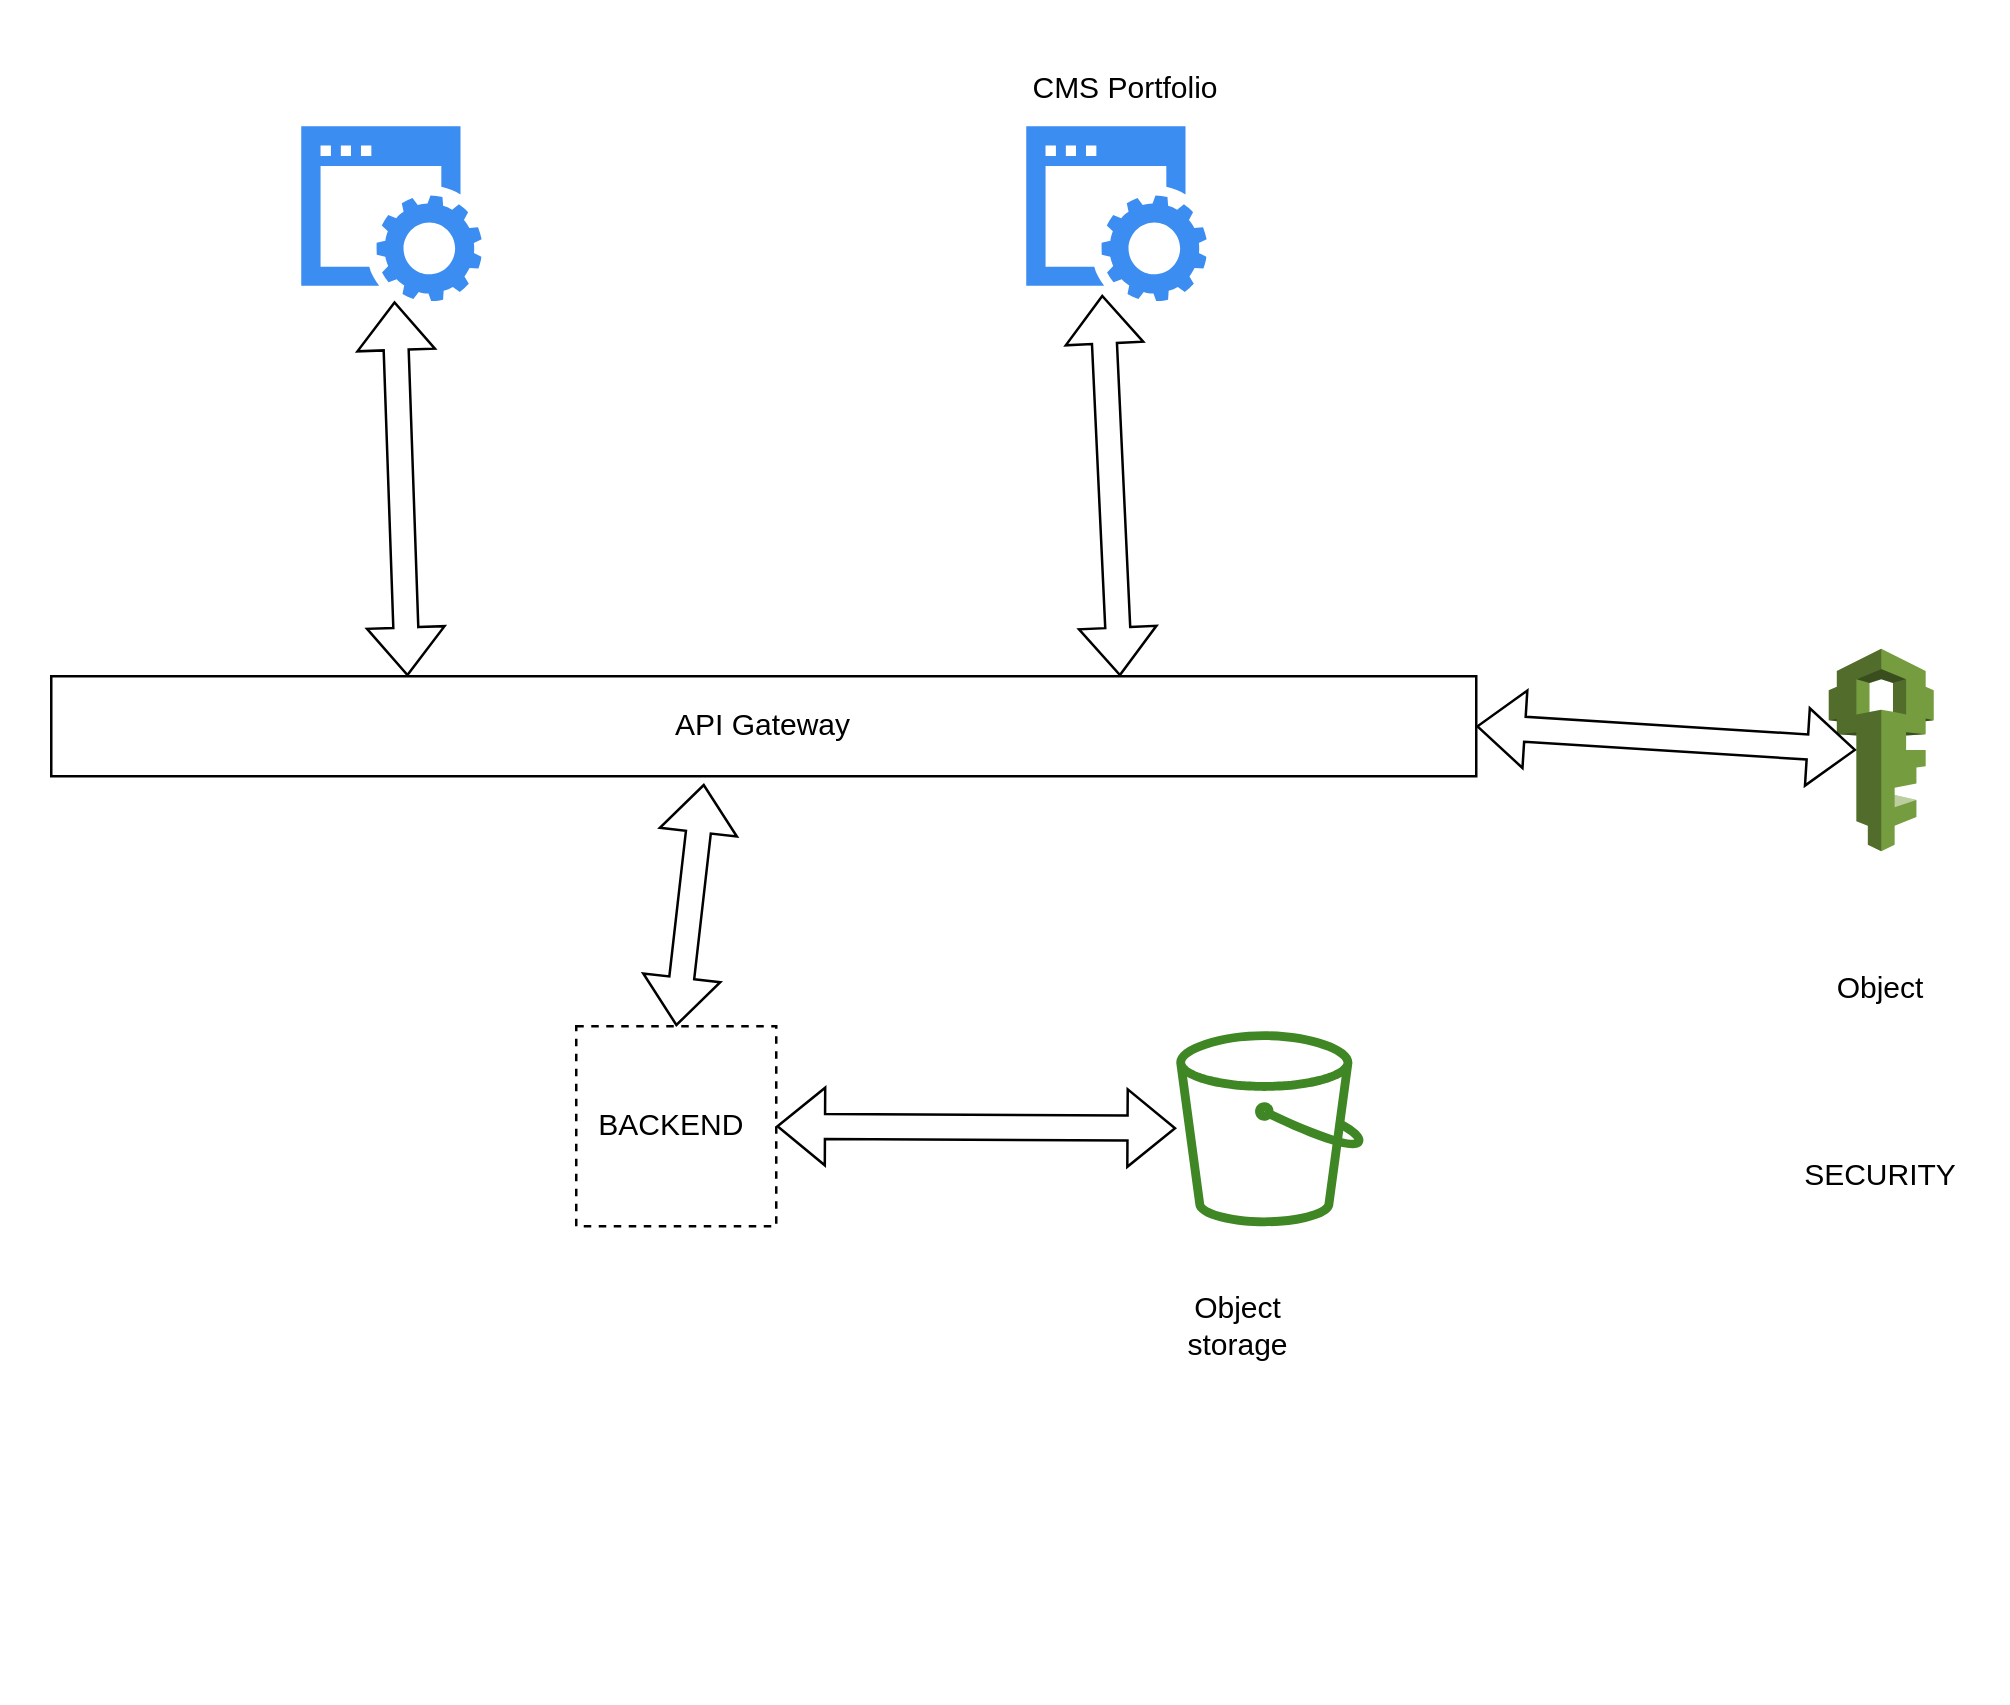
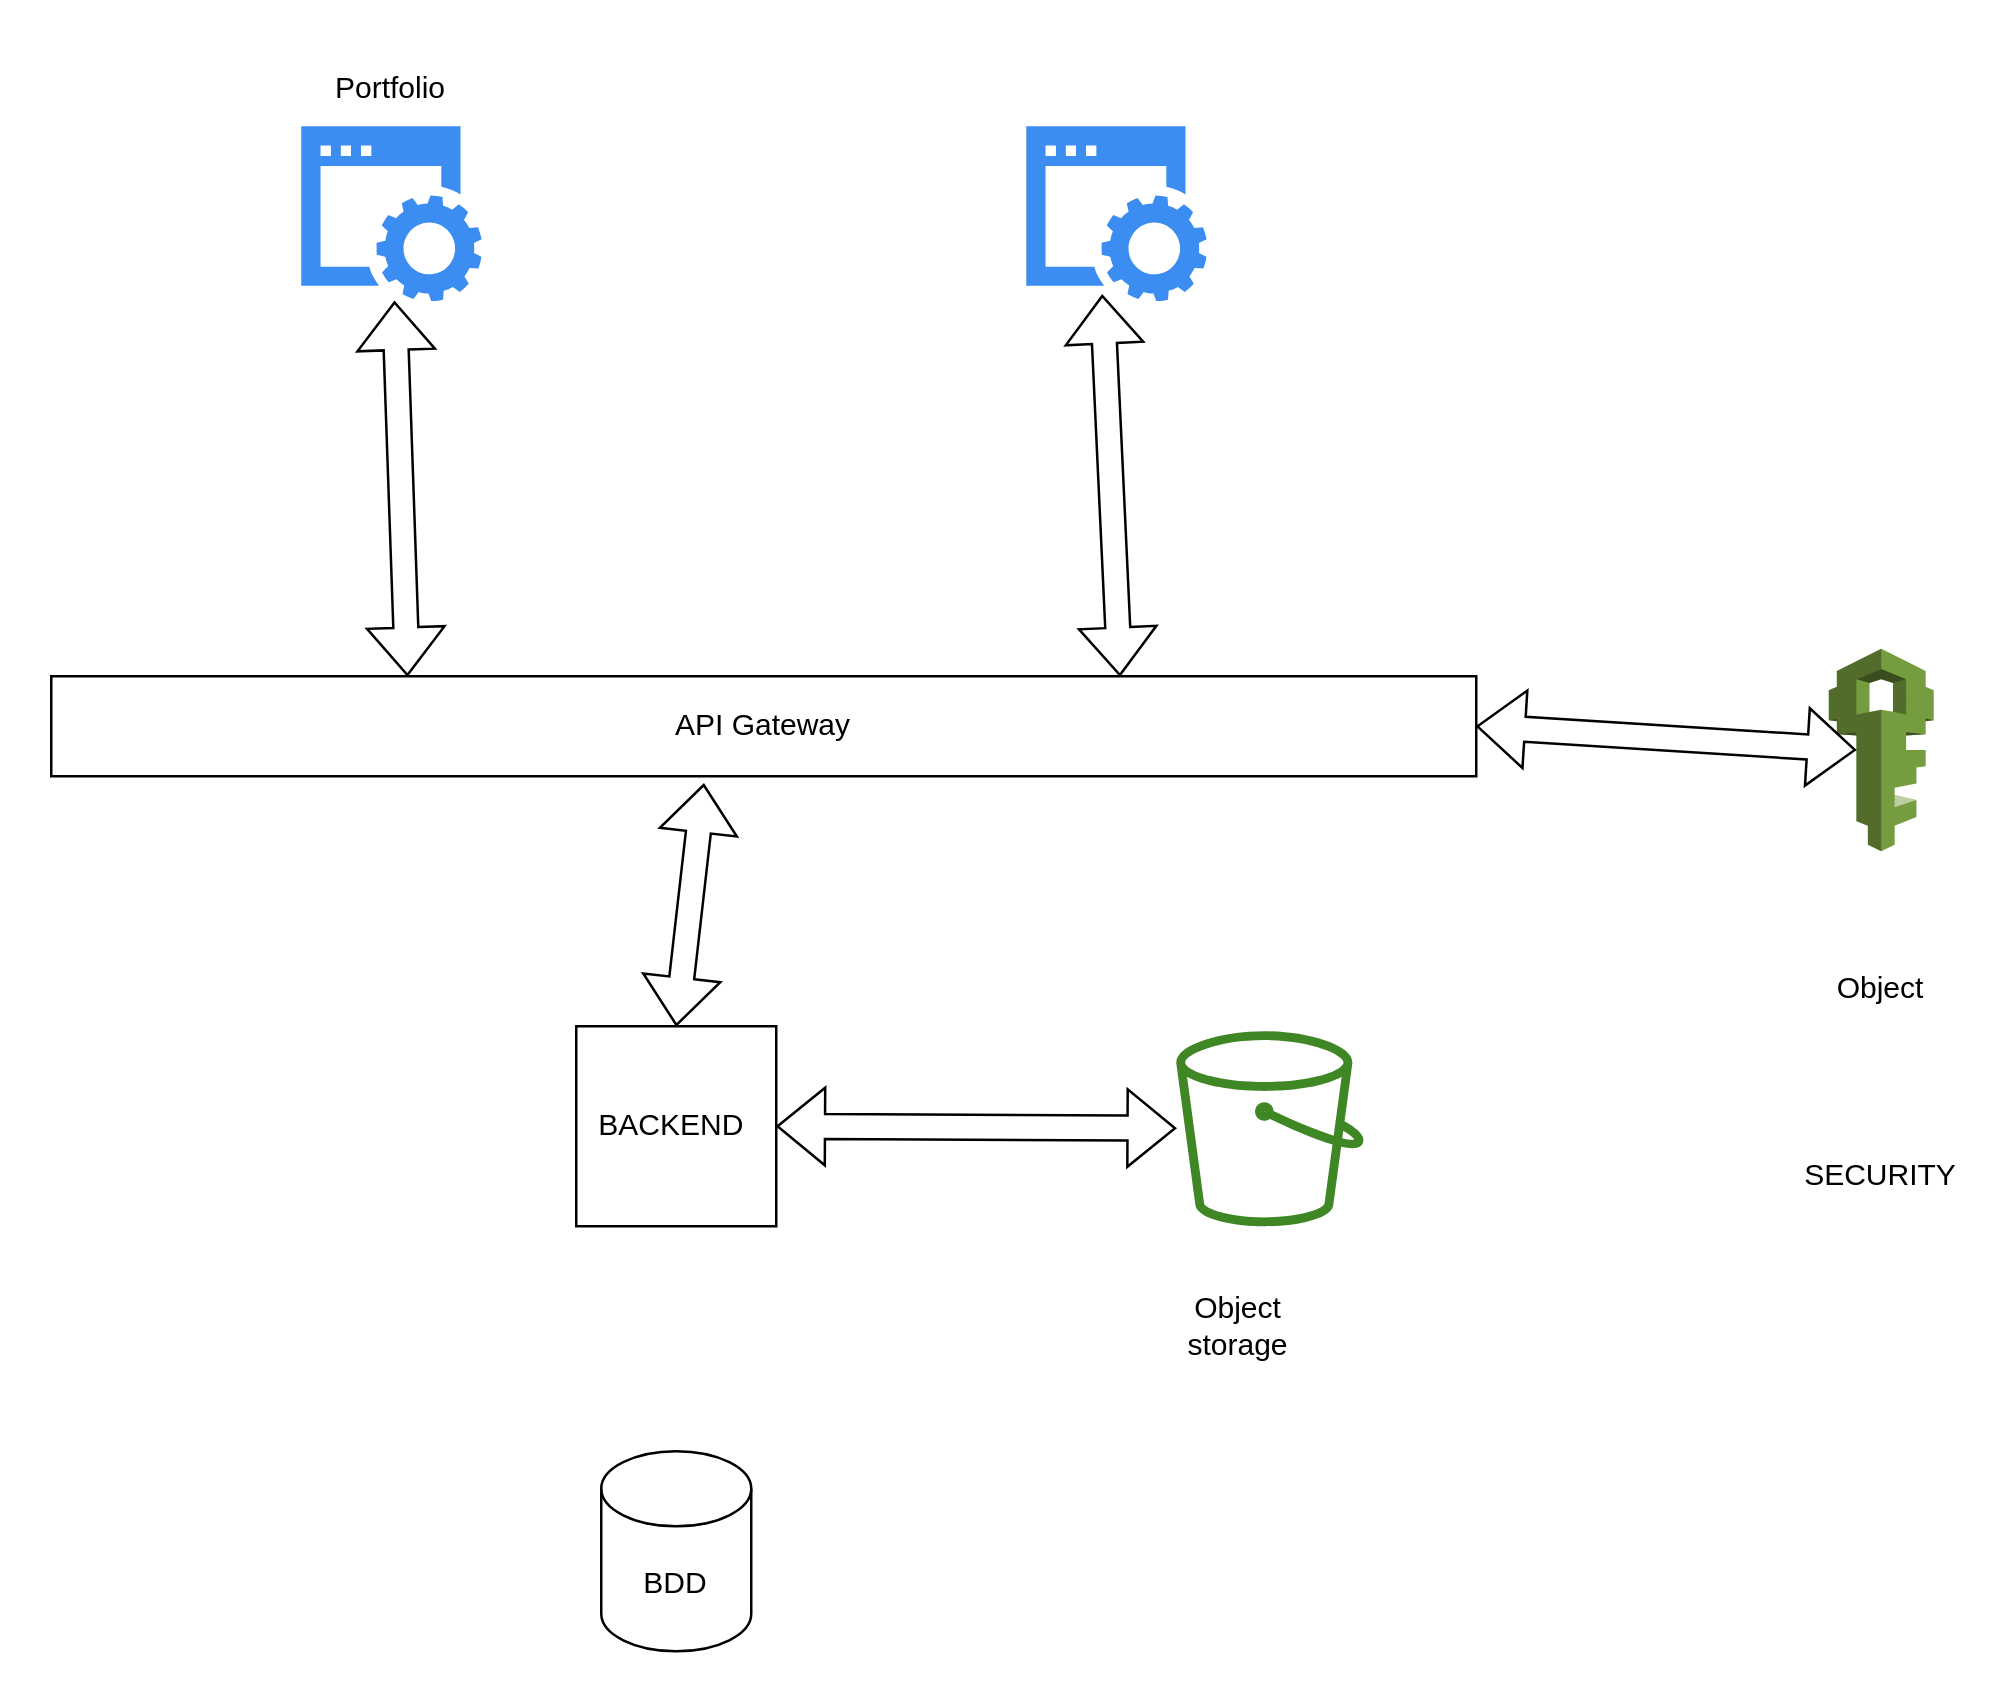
  <mxCell id="0" />
  <mxCell id="1" parent="0" />
  <mxCell id="2" value="API Gateway" style="rounded=0;whiteSpace=wrap;html=1;" vertex="1" parent="1"><mxGeometry x="20" y="270" width="570" height="40" as="geometry" /></mxCell>
- <mxCell id="3" value="BACKEND&amp;nbsp;" style="whiteSpace=wrap;html=1;aspect=fixed;dashed=1;" vertex="1" parent="1"><mxGeometry x="230" y="410" width="80" height="80" as="geometry" /></mxCell>
+ <mxCell id="3" value="BACKEND&amp;nbsp;" style="whiteSpace=wrap;html=1;aspect=fixed;" vertex="1" parent="1"><mxGeometry x="230" y="410" width="80" height="80" as="geometry" /></mxCell>
+ <mxCell id="4" value="BDD" style="shape=cylinder3;whiteSpace=wrap;html=1;boundedLbl=1;backgroundOutline=1;size=15;" vertex="1" parent="1"><mxGeometry x="240" y="580" width="60" height="80" as="geometry" /></mxCell>
  <mxCell id="5" value="" style="sketch=0;outlineConnect=0;fontColor=#232F3E;gradientColor=none;fillColor=#3F8624;strokeColor=none;dashed=0;verticalLabelPosition=bottom;verticalAlign=top;align=center;html=1;fontSize=12;fontStyle=0;aspect=fixed;pointerEvents=1;shape=mxgraph.aws4.bucket;" vertex="1" parent="1"><mxGeometry x="470" y="412" width="75" height="78" as="geometry" /></mxCell>
  <mxCell id="6" value="" style="shape=flexArrow;endArrow=classic;startArrow=classic;html=1;rounded=0;exitX=1;exitY=0.5;exitDx=0;exitDy=0;" edge="1" parent="1" source="3" target="5"><mxGeometry width="100" height="100" relative="1" as="geometry"><mxPoint x="350" y="550" as="sourcePoint" /><mxPoint x="450" y="450" as="targetPoint" /></mxGeometry></mxCell>
  <mxCell id="7" value="Object storage" style="text;html=1;strokeColor=none;fillColor=none;align=center;verticalAlign=middle;whiteSpace=wrap;rounded=0;" vertex="1" parent="1"><mxGeometry x="465" y="515" width="60" height="30" as="geometry" /></mxCell>
  <mxCell id="8" value="" style="outlineConnect=0;dashed=0;verticalLabelPosition=bottom;verticalAlign=top;align=center;html=1;shape=mxgraph.aws3.iam;fillColor=#759C3E;gradientColor=none;" vertex="1" parent="1"><mxGeometry x="731" y="259" width="42" height="81" as="geometry" /></mxCell>
  <mxCell id="9" value="SECURITY" style="text;html=1;strokeColor=none;fillColor=none;align=center;verticalAlign=middle;whiteSpace=wrap;rounded=0;" vertex="1" parent="1"><mxGeometry x="722" y="455" width="60" height="30" as="geometry" /></mxCell>
  <mxCell id="10" value="" style="shape=flexArrow;endArrow=classic;startArrow=classic;html=1;rounded=0;exitX=1;exitY=0.5;exitDx=0;exitDy=0;entryX=0.26;entryY=0.5;entryDx=0;entryDy=0;entryPerimeter=0;" edge="1" parent="1" source="2" target="8"><mxGeometry width="100" height="100" relative="1" as="geometry"><mxPoint x="600" y="300" as="sourcePoint" /><mxPoint x="700" y="200" as="targetPoint" /></mxGeometry></mxCell>
  <mxCell id="11" value="Object" style="text;html=1;strokeColor=none;fillColor=none;align=center;verticalAlign=middle;whiteSpace=wrap;rounded=0;" vertex="1" parent="1"><mxGeometry x="722" y="380" width="60" height="30" as="geometry" /></mxCell>
  <mxCell id="12" value="" style="sketch=0;html=1;aspect=fixed;strokeColor=none;shadow=0;align=center;verticalAlign=top;fillColor=#3B8DF1;shape=mxgraph.gcp2.website" vertex="1" parent="1"><mxGeometry x="410" y="50" width="72.16" height="70" as="geometry" /></mxCell>
  <mxCell id="13" value="" style="sketch=0;html=1;aspect=fixed;strokeColor=none;shadow=0;align=center;verticalAlign=top;fillColor=#3B8DF1;shape=mxgraph.gcp2.website" vertex="1" parent="1"><mxGeometry x="120" y="50" width="72.16" height="70" as="geometry" /></mxCell>
  <mxCell id="14" value="" style="shape=flexArrow;endArrow=classic;startArrow=classic;html=1;rounded=0;exitX=0.25;exitY=0;exitDx=0;exitDy=0;" edge="1" parent="1" source="2" target="13"><mxGeometry width="100" height="100" relative="1" as="geometry"><mxPoint x="-20" y="240" as="sourcePoint" /><mxPoint x="80" as="targetPoint" y="140" /></mxGeometry></mxCell>
  <mxCell id="15" value="" style="shape=flexArrow;endArrow=classic;startArrow=classic;html=1;rounded=0;entryX=0.421;entryY=0.963;entryDx=0;entryDy=0;entryPerimeter=0;exitX=0.75;exitY=0;exitDx=0;exitDy=0;" edge="1" parent="1" source="2" target="12"><mxGeometry width="100" height="100" relative="1" as="geometry"><mxPoint x="290" y="270" as="sourcePoint" /><mxPoint x="390" y="170" as="targetPoint" /></mxGeometry></mxCell>
  <mxCell id="16" value="" style="shape=flexArrow;endArrow=classic;startArrow=classic;html=1;rounded=0;exitX=0.5;exitY=0;exitDx=0;exitDy=0;entryX=0.458;entryY=1.075;entryDx=0;entryDy=0;entryPerimeter=0;" edge="1" parent="1" source="3" target="2"><mxGeometry width="100" height="100" relative="1" as="geometry"><mxPoint x="210" y="420" as="sourcePoint" /><mxPoint x="310" y="320" as="targetPoint" /></mxGeometry></mxCell>
- <mxCell id="18" value="CMS Portfolio" style="text;html=1;strokeColor=none;fillColor=none;align=center;verticalAlign=middle;whiteSpace=wrap;rounded=0;" vertex="1" parent="1"><mxGeometry x="400" y="20" width="100" height="30" as="geometry" /></mxCell>
+ <mxCell id="17" value="Portfolio" style="text;html=1;strokeColor=none;fillColor=none;align=center;verticalAlign=middle;whiteSpace=wrap;rounded=0;" vertex="1" parent="1"><mxGeometry x="126.08" y="20" width="60" height="30" as="geometry" /></mxCell>
